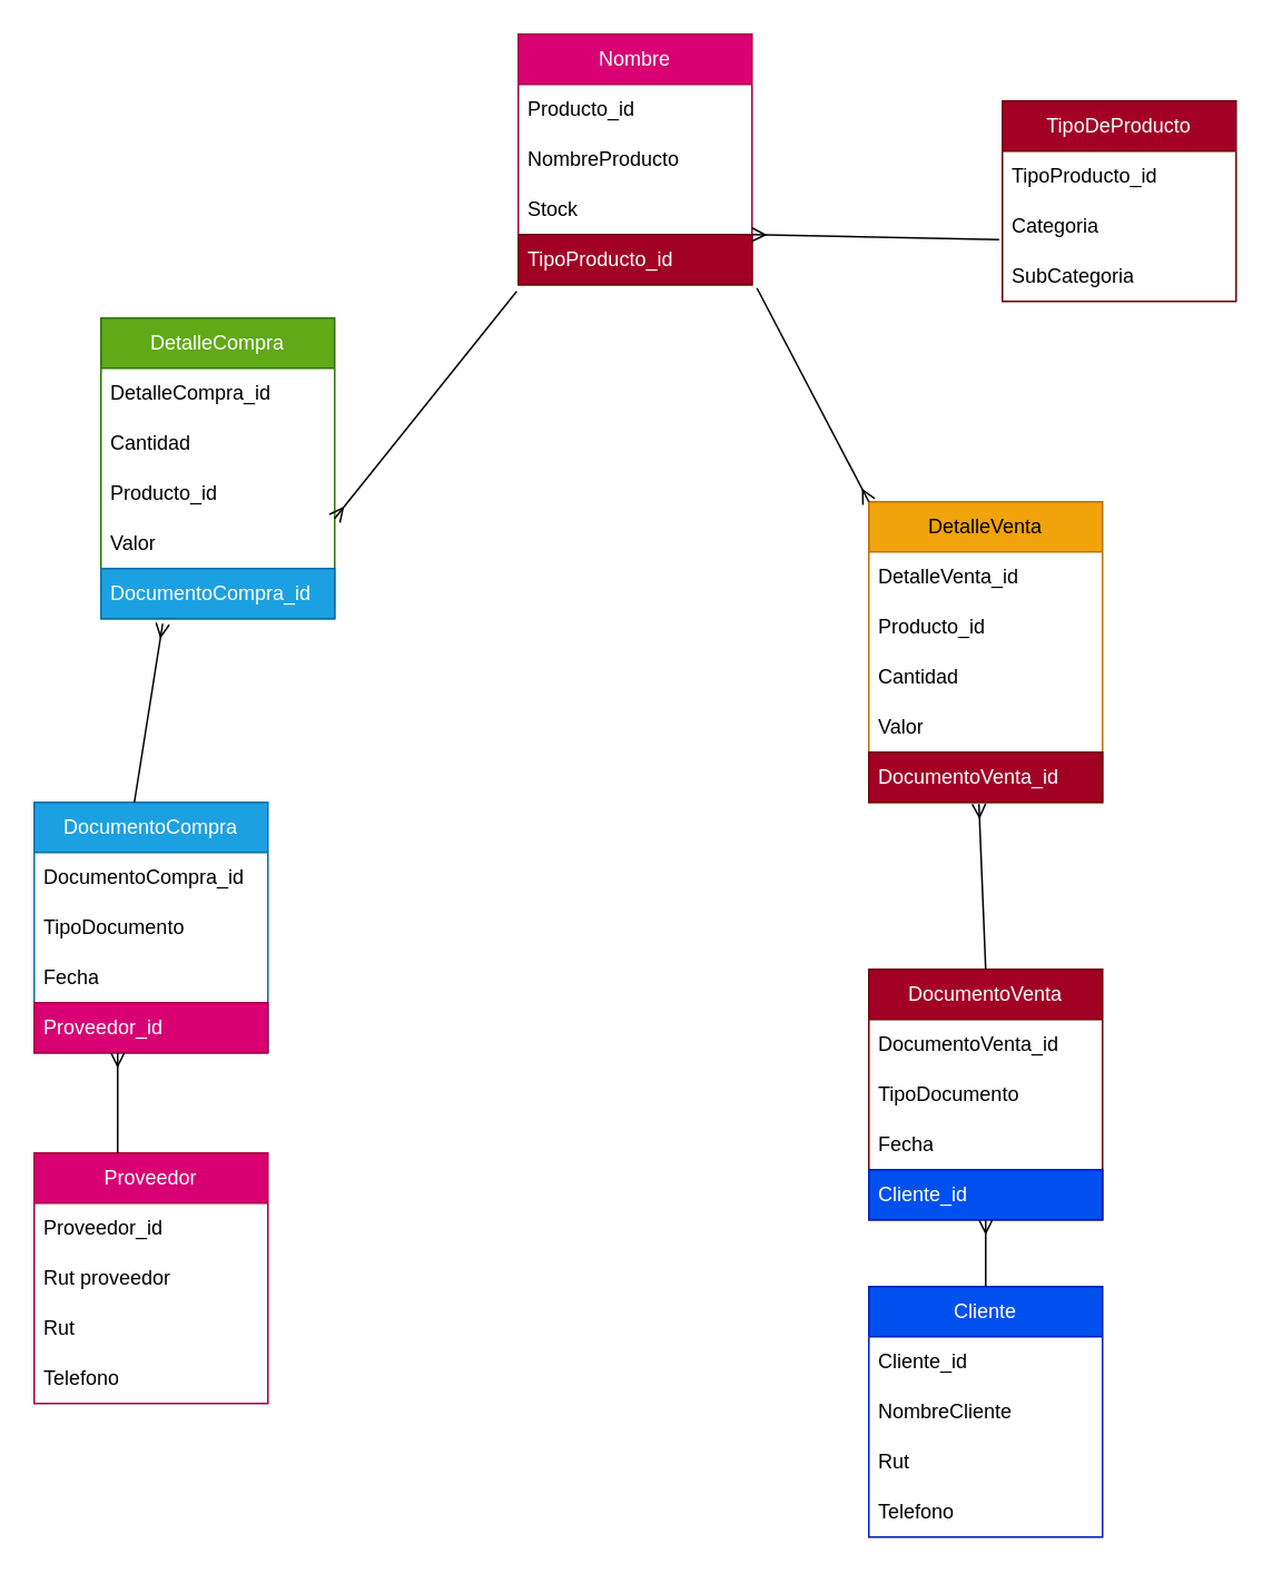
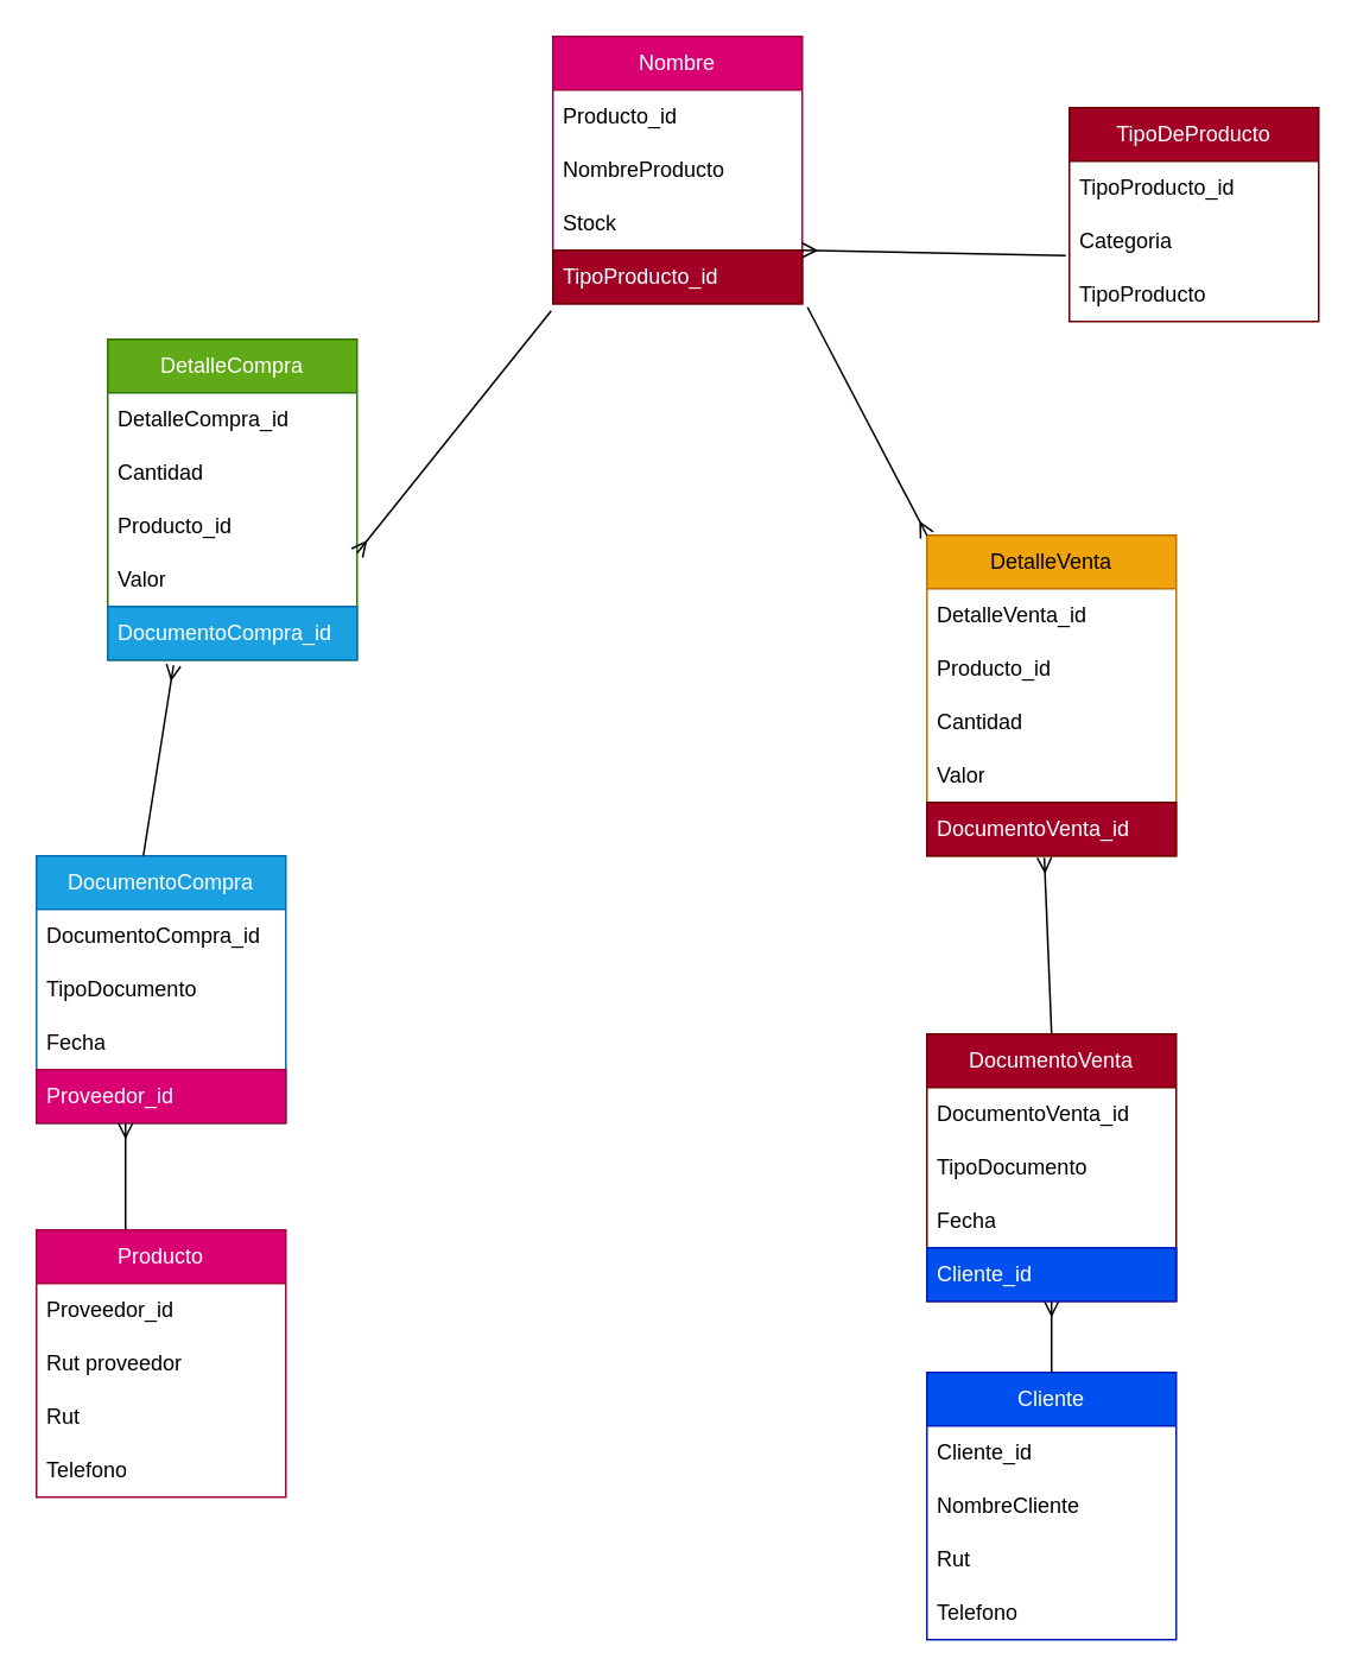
  <mxCell id="0" />
  <mxCell id="1" parent="0" />
- <mxCell id="2" value="Proveedor" style="swimlane;fontStyle=0;childLayout=stackLayout;horizontal=1;startSize=30;horizontalStack=0;resizeParent=1;resizeParentMax=0;resizeLast=0;collapsible=1;marginBottom=0;whiteSpace=wrap;html=1;fillColor=#d80073;fontColor=#ffffff;strokeColor=#A50040;" parent="1" vertex="1"><mxGeometry x="20" y="690" width="140" height="150" as="geometry" /></mxCell>
+ <mxCell id="2" value="Producto" style="swimlane;fontStyle=0;childLayout=stackLayout;horizontal=1;startSize=30;horizontalStack=0;resizeParent=1;resizeParentMax=0;resizeLast=0;collapsible=1;marginBottom=0;whiteSpace=wrap;html=1;fillColor=#d80073;fontColor=#ffffff;strokeColor=#A50040;" parent="1" vertex="1"><mxGeometry x="20" y="690" width="140" height="150" as="geometry" /></mxCell>
  <mxCell id="3" value="Proveedor_id" style="text;strokeColor=none;fillColor=none;align=left;verticalAlign=middle;spacingLeft=4;spacingRight=4;overflow=hidden;points=[[0,0.5],[1,0.5]];portConstraint=eastwest;rotatable=0;whiteSpace=wrap;html=1;" parent="2" vertex="1"><mxGeometry y="30" width="140" height="30" as="geometry" /></mxCell>
  <mxCell id="4" value="Rut proveedor" style="text;strokeColor=none;fillColor=none;align=left;verticalAlign=middle;spacingLeft=4;spacingRight=4;overflow=hidden;points=[[0,0.5],[1,0.5]];portConstraint=eastwest;rotatable=0;whiteSpace=wrap;html=1;" parent="2" vertex="1"><mxGeometry y="60" width="140" height="30" as="geometry" /></mxCell>
  <mxCell id="5" value="Rut" style="text;strokeColor=none;fillColor=none;align=left;verticalAlign=middle;spacingLeft=4;spacingRight=4;overflow=hidden;points=[[0,0.5],[1,0.5]];portConstraint=eastwest;rotatable=0;whiteSpace=wrap;html=1;" parent="2" vertex="1"><mxGeometry y="90" width="140" height="30" as="geometry" /></mxCell>
  <mxCell id="6" value="Telefono" style="text;strokeColor=none;fillColor=none;align=left;verticalAlign=middle;spacingLeft=4;spacingRight=4;overflow=hidden;points=[[0,0.5],[1,0.5]];portConstraint=eastwest;rotatable=0;whiteSpace=wrap;html=1;" parent="2" vertex="1"><mxGeometry y="120" width="140" height="30" as="geometry" /></mxCell>
  <mxCell id="7" value="Nombre" style="swimlane;fontStyle=0;childLayout=stackLayout;horizontal=1;startSize=30;horizontalStack=0;resizeParent=1;resizeParentMax=0;resizeLast=0;collapsible=1;marginBottom=0;whiteSpace=wrap;html=1;fillColor=#d80073;fontColor=#ffffff;strokeColor=#A50040;" parent="1" vertex="1"><mxGeometry x="310" y="20" width="140" height="150" as="geometry" /></mxCell>
  <mxCell id="8" value="Producto_id" style="text;strokeColor=none;fillColor=none;align=left;verticalAlign=middle;spacingLeft=4;spacingRight=4;overflow=hidden;points=[[0,0.5],[1,0.5]];portConstraint=eastwest;rotatable=0;whiteSpace=wrap;html=1;" parent="7" vertex="1"><mxGeometry y="30" width="140" height="30" as="geometry" /></mxCell>
  <mxCell id="9" value="NombreProducto" style="text;strokeColor=none;fillColor=none;align=left;verticalAlign=middle;spacingLeft=4;spacingRight=4;overflow=hidden;points=[[0,0.5],[1,0.5]];portConstraint=eastwest;rotatable=0;whiteSpace=wrap;html=1;" parent="7" vertex="1"><mxGeometry y="60" width="140" height="30" as="geometry" /></mxCell>
  <mxCell id="10" value="Stock" style="text;strokeColor=none;fillColor=none;align=left;verticalAlign=middle;spacingLeft=4;spacingRight=4;overflow=hidden;points=[[0,0.5],[1,0.5]];portConstraint=eastwest;rotatable=0;whiteSpace=wrap;html=1;" parent="7" vertex="1"><mxGeometry y="90" width="140" height="30" as="geometry" /></mxCell>
  <mxCell id="11" value="TipoProducto_id" style="text;strokeColor=#6F0000;fillColor=#a20025;align=left;verticalAlign=middle;spacingLeft=4;spacingRight=4;overflow=hidden;points=[[0,0.5],[1,0.5]];portConstraint=eastwest;rotatable=0;whiteSpace=wrap;html=1;fontColor=#ffffff;" parent="7" vertex="1"><mxGeometry y="120" width="140" height="30" as="geometry" /></mxCell>
  <mxCell id="12" value="TipoDeProducto" style="swimlane;fontStyle=0;childLayout=stackLayout;horizontal=1;startSize=30;horizontalStack=0;resizeParent=1;resizeParentMax=0;resizeLast=0;collapsible=1;marginBottom=0;whiteSpace=wrap;html=1;fillColor=#a20025;fontColor=#ffffff;strokeColor=#6F0000;" parent="1" vertex="1"><mxGeometry x="600" y="60" width="140" height="120" as="geometry" /></mxCell>
  <mxCell id="13" value="TipoProducto_id" style="text;strokeColor=none;fillColor=none;align=left;verticalAlign=middle;spacingLeft=4;spacingRight=4;overflow=hidden;points=[[0,0.5],[1,0.5]];portConstraint=eastwest;rotatable=0;whiteSpace=wrap;html=1;" parent="12" vertex="1"><mxGeometry y="30" width="140" height="30" as="geometry" /></mxCell>
  <mxCell id="14" value="Categoria" style="text;strokeColor=none;fillColor=none;align=left;verticalAlign=middle;spacingLeft=4;spacingRight=4;overflow=hidden;points=[[0,0.5],[1,0.5]];portConstraint=eastwest;rotatable=0;whiteSpace=wrap;html=1;" parent="12" vertex="1"><mxGeometry y="60" width="140" height="30" as="geometry" /></mxCell>
- <mxCell id="15" value="SubCategoria" style="text;strokeColor=none;fillColor=none;align=left;verticalAlign=middle;spacingLeft=4;spacingRight=4;overflow=hidden;points=[[0,0.5],[1,0.5]];portConstraint=eastwest;rotatable=0;whiteSpace=wrap;html=1;" parent="12" vertex="1"><mxGeometry y="90" width="140" height="30" as="geometry" /></mxCell>
+ <mxCell id="15" value="TipoProducto" style="text;strokeColor=none;fillColor=none;align=left;verticalAlign=middle;spacingLeft=4;spacingRight=4;overflow=hidden;points=[[0,0.5],[1,0.5]];portConstraint=eastwest;rotatable=0;whiteSpace=wrap;html=1;" parent="12" vertex="1"><mxGeometry y="90" width="140" height="30" as="geometry" /></mxCell>
  <mxCell id="16" value="Cliente" style="swimlane;fontStyle=0;childLayout=stackLayout;horizontal=1;startSize=30;horizontalStack=0;resizeParent=1;resizeParentMax=0;resizeLast=0;collapsible=1;marginBottom=0;whiteSpace=wrap;html=1;fillColor=#0050ef;fontColor=#ffffff;strokeColor=#001DBC;" parent="1" vertex="1"><mxGeometry x="520" y="770" width="140" height="150" as="geometry" /></mxCell>
  <mxCell id="17" value="Cliente_id" style="text;strokeColor=none;fillColor=none;align=left;verticalAlign=middle;spacingLeft=4;spacingRight=4;overflow=hidden;points=[[0,0.5],[1,0.5]];portConstraint=eastwest;rotatable=0;whiteSpace=wrap;html=1;" parent="16" vertex="1"><mxGeometry y="30" width="140" height="30" as="geometry" /></mxCell>
  <mxCell id="18" value="NombreCliente" style="text;strokeColor=none;fillColor=none;align=left;verticalAlign=middle;spacingLeft=4;spacingRight=4;overflow=hidden;points=[[0,0.5],[1,0.5]];portConstraint=eastwest;rotatable=0;whiteSpace=wrap;html=1;" parent="16" vertex="1"><mxGeometry y="60" width="140" height="30" as="geometry" /></mxCell>
  <mxCell id="19" value="Rut" style="text;strokeColor=none;fillColor=none;align=left;verticalAlign=middle;spacingLeft=4;spacingRight=4;overflow=hidden;points=[[0,0.5],[1,0.5]];portConstraint=eastwest;rotatable=0;whiteSpace=wrap;html=1;" parent="16" vertex="1"><mxGeometry y="90" width="140" height="30" as="geometry" /></mxCell>
  <mxCell id="20" value="Telefono" style="text;strokeColor=none;fillColor=none;align=left;verticalAlign=middle;spacingLeft=4;spacingRight=4;overflow=hidden;points=[[0,0.5],[1,0.5]];portConstraint=eastwest;rotatable=0;whiteSpace=wrap;html=1;" parent="16" vertex="1"><mxGeometry y="120" width="140" height="30" as="geometry" /></mxCell>
  <mxCell id="21" value="DetalleVenta" style="swimlane;fontStyle=0;childLayout=stackLayout;horizontal=1;startSize=30;horizontalStack=0;resizeParent=1;resizeParentMax=0;resizeLast=0;collapsible=1;marginBottom=0;whiteSpace=wrap;html=1;fillColor=#f0a30a;fontColor=#000000;strokeColor=#BD7000;" parent="1" vertex="1"><mxGeometry x="520" y="300" width="140" height="180" as="geometry" /></mxCell>
  <mxCell id="22" value="DetalleVenta_id" style="text;strokeColor=none;fillColor=none;align=left;verticalAlign=middle;spacingLeft=4;spacingRight=4;overflow=hidden;points=[[0,0.5],[1,0.5]];portConstraint=eastwest;rotatable=0;whiteSpace=wrap;html=1;" parent="21" vertex="1"><mxGeometry y="30" width="140" height="30" as="geometry" /></mxCell>
  <mxCell id="23" value="Producto_id" style="text;strokeColor=none;fillColor=none;align=left;verticalAlign=middle;spacingLeft=4;spacingRight=4;overflow=hidden;points=[[0,0.5],[1,0.5]];portConstraint=eastwest;rotatable=0;whiteSpace=wrap;html=1;" parent="21" vertex="1"><mxGeometry y="60" width="140" height="30" as="geometry" /></mxCell>
  <mxCell id="24" value="Cantidad" style="text;strokeColor=none;fillColor=none;align=left;verticalAlign=middle;spacingLeft=4;spacingRight=4;overflow=hidden;points=[[0,0.5],[1,0.5]];portConstraint=eastwest;rotatable=0;whiteSpace=wrap;html=1;" parent="21" vertex="1"><mxGeometry y="90" width="140" height="30" as="geometry" /></mxCell>
  <mxCell id="25" value="Valor" style="text;strokeColor=none;fillColor=none;align=left;verticalAlign=middle;spacingLeft=4;spacingRight=4;overflow=hidden;points=[[0,0.5],[1,0.5]];portConstraint=eastwest;rotatable=0;whiteSpace=wrap;html=1;" parent="21" vertex="1"><mxGeometry y="120" width="140" height="30" as="geometry" /></mxCell>
  <mxCell id="26" value="DocumentoVenta_id" style="text;strokeColor=#6F0000;fillColor=#a20025;align=left;verticalAlign=middle;spacingLeft=4;spacingRight=4;overflow=hidden;points=[[0,0.5],[1,0.5]];portConstraint=eastwest;rotatable=0;whiteSpace=wrap;html=1;fontColor=#ffffff;" parent="21" vertex="1"><mxGeometry y="150" width="140" height="30" as="geometry" /></mxCell>
  <mxCell id="27" value="DetalleCompra" style="swimlane;fontStyle=0;childLayout=stackLayout;horizontal=1;startSize=30;horizontalStack=0;resizeParent=1;resizeParentMax=0;resizeLast=0;collapsible=1;marginBottom=0;whiteSpace=wrap;html=1;fillColor=#60a917;fontColor=#ffffff;strokeColor=#2D7600;" parent="1" vertex="1"><mxGeometry x="60" y="190" width="140" height="180" as="geometry" /></mxCell>
  <mxCell id="28" value="DetalleCompra_id" style="text;strokeColor=none;fillColor=none;align=left;verticalAlign=middle;spacingLeft=4;spacingRight=4;overflow=hidden;points=[[0,0.5],[1,0.5]];portConstraint=eastwest;rotatable=0;whiteSpace=wrap;html=1;" parent="27" vertex="1"><mxGeometry y="30" width="140" height="30" as="geometry" /></mxCell>
  <mxCell id="29" value="Cantidad" style="text;strokeColor=none;fillColor=none;align=left;verticalAlign=middle;spacingLeft=4;spacingRight=4;overflow=hidden;points=[[0,0.5],[1,0.5]];portConstraint=eastwest;rotatable=0;whiteSpace=wrap;html=1;" parent="27" vertex="1"><mxGeometry y="60" width="140" height="30" as="geometry" /></mxCell>
  <mxCell id="30" value="Producto_id" style="text;strokeColor=none;fillColor=none;align=left;verticalAlign=middle;spacingLeft=4;spacingRight=4;overflow=hidden;points=[[0,0.5],[1,0.5]];portConstraint=eastwest;rotatable=0;whiteSpace=wrap;html=1;" parent="27" vertex="1"><mxGeometry y="90" width="140" height="30" as="geometry" /></mxCell>
  <mxCell id="31" value="Valor" style="text;strokeColor=none;fillColor=none;align=left;verticalAlign=middle;spacingLeft=4;spacingRight=4;overflow=hidden;points=[[0,0.5],[1,0.5]];portConstraint=eastwest;rotatable=0;whiteSpace=wrap;html=1;" parent="27" vertex="1"><mxGeometry y="120" width="140" height="30" as="geometry" /></mxCell>
  <mxCell id="32" value="DocumentoCompra_id" style="text;strokeColor=#006EAF;fillColor=#1ba1e2;align=left;verticalAlign=middle;spacingLeft=4;spacingRight=4;overflow=hidden;points=[[0,0.5],[1,0.5]];portConstraint=eastwest;rotatable=0;whiteSpace=wrap;html=1;fontColor=#ffffff;" parent="27" vertex="1"><mxGeometry y="150" width="140" height="30" as="geometry" /></mxCell>
  <mxCell id="33" value="" style="endArrow=none;html=1;rounded=0;entryX=-0.014;entryY=0.767;entryDx=0;entryDy=0;entryPerimeter=0;startArrow=ERmany;startFill=0;" parent="1" target="14" edge="1"><mxGeometry width="50" height="50" relative="1" as="geometry"><mxPoint x="450" y="140" as="sourcePoint" /><mxPoint x="500" y="90" as="targetPoint" /></mxGeometry></mxCell>
  <mxCell id="34" value="" style="endArrow=none;html=1;rounded=0;entryX=-0.007;entryY=1.133;entryDx=0;entryDy=0;entryPerimeter=0;startArrow=ERmany;startFill=0;" parent="1" target="11" edge="1"><mxGeometry width="50" height="50" relative="1" as="geometry"><mxPoint x="200" y="310" as="sourcePoint" /><mxPoint x="310" y="259.01" as="targetPoint" /></mxGeometry></mxCell>
  <mxCell id="35" value="" style="endArrow=ERmany;html=1;rounded=0;exitX=1.021;exitY=1.067;exitDx=0;exitDy=0;exitPerimeter=0;entryX=0;entryY=0;entryDx=0;entryDy=0;endFill=0;" parent="1" source="11" target="21" edge="1"><mxGeometry width="50" height="50" relative="1" as="geometry"><mxPoint x="447.06" y="260.99" as="sourcePoint" /><mxPoint x="500" y="260" as="targetPoint" /></mxGeometry></mxCell>
  <mxCell id="36" value="" style="endArrow=ERmany;html=1;rounded=0;entryX=0.5;entryY=1;entryDx=0;entryDy=0;endFill=0;exitX=0.5;exitY=0;exitDx=0;exitDy=0;entryPerimeter=0;" parent="1" source="16" target="41" edge="1"><mxGeometry width="50" height="50" relative="1" as="geometry"><mxPoint x="390" y="470" as="sourcePoint" /><mxPoint x="440" y="420" as="targetPoint" /></mxGeometry></mxCell>
  <mxCell id="37" value="DocumentoVenta" style="swimlane;fontStyle=0;childLayout=stackLayout;horizontal=1;startSize=30;horizontalStack=0;resizeParent=1;resizeParentMax=0;resizeLast=0;collapsible=1;marginBottom=0;whiteSpace=wrap;html=1;fillColor=#a20025;fontColor=#ffffff;strokeColor=#6F0000;" parent="1" vertex="1"><mxGeometry x="520" y="580" width="140" height="150" as="geometry" /></mxCell>
  <mxCell id="38" value="DocumentoVenta_id" style="text;strokeColor=none;fillColor=none;align=left;verticalAlign=middle;spacingLeft=4;spacingRight=4;overflow=hidden;points=[[0,0.5],[1,0.5]];portConstraint=eastwest;rotatable=0;whiteSpace=wrap;html=1;" parent="37" vertex="1"><mxGeometry y="30" width="140" height="30" as="geometry" /></mxCell>
  <mxCell id="39" value="TipoDocumento" style="text;strokeColor=none;fillColor=none;align=left;verticalAlign=middle;spacingLeft=4;spacingRight=4;overflow=hidden;points=[[0,0.5],[1,0.5]];portConstraint=eastwest;rotatable=0;whiteSpace=wrap;html=1;" parent="37" vertex="1"><mxGeometry y="60" width="140" height="30" as="geometry" /></mxCell>
  <mxCell id="40" value="Fecha" style="text;strokeColor=none;fillColor=none;align=left;verticalAlign=middle;spacingLeft=4;spacingRight=4;overflow=hidden;points=[[0,0.5],[1,0.5]];portConstraint=eastwest;rotatable=0;whiteSpace=wrap;html=1;" parent="37" vertex="1"><mxGeometry y="90" width="140" height="30" as="geometry" /></mxCell>
  <mxCell id="41" value="Cliente_id" style="text;strokeColor=#001DBC;fillColor=#0050ef;align=left;verticalAlign=middle;spacingLeft=4;spacingRight=4;overflow=hidden;points=[[0,0.5],[1,0.5]];portConstraint=eastwest;rotatable=0;whiteSpace=wrap;html=1;fontColor=#ffffff;" parent="37" vertex="1"><mxGeometry y="120" width="140" height="30" as="geometry" /></mxCell>
  <mxCell id="42" value="" style="endArrow=ERmany;html=1;rounded=0;exitX=0.5;exitY=0;exitDx=0;exitDy=0;endFill=0;entryX=0.471;entryY=1.033;entryDx=0;entryDy=0;entryPerimeter=0;" parent="1" source="37" target="26" edge="1"><mxGeometry width="50" height="50" relative="1" as="geometry"><mxPoint x="570" y="500" as="sourcePoint" /><mxPoint x="587.06" y="510.99" as="targetPoint" /></mxGeometry></mxCell>
  <mxCell id="43" value="DocumentoCompra" style="swimlane;fontStyle=0;childLayout=stackLayout;horizontal=1;startSize=30;horizontalStack=0;resizeParent=1;resizeParentMax=0;resizeLast=0;collapsible=1;marginBottom=0;whiteSpace=wrap;html=1;fillColor=#1ba1e2;strokeColor=#006EAF;fontColor=#ffffff;" parent="1" vertex="1"><mxGeometry x="20" y="480" width="140" height="150" as="geometry" /></mxCell>
  <mxCell id="44" value="DocumentoCompra_id" style="text;strokeColor=none;fillColor=none;align=left;verticalAlign=middle;spacingLeft=4;spacingRight=4;overflow=hidden;points=[[0,0.5],[1,0.5]];portConstraint=eastwest;rotatable=0;whiteSpace=wrap;html=1;" parent="43" vertex="1"><mxGeometry y="30" width="140" height="30" as="geometry" /></mxCell>
  <mxCell id="45" value="TipoDocumento" style="text;strokeColor=none;fillColor=none;align=left;verticalAlign=middle;spacingLeft=4;spacingRight=4;overflow=hidden;points=[[0,0.5],[1,0.5]];portConstraint=eastwest;rotatable=0;whiteSpace=wrap;html=1;" parent="43" vertex="1"><mxGeometry y="60" width="140" height="30" as="geometry" /></mxCell>
  <mxCell id="46" value="Fecha" style="text;strokeColor=none;fillColor=none;align=left;verticalAlign=middle;spacingLeft=4;spacingRight=4;overflow=hidden;points=[[0,0.5],[1,0.5]];portConstraint=eastwest;rotatable=0;whiteSpace=wrap;html=1;" parent="43" vertex="1"><mxGeometry y="90" width="140" height="30" as="geometry" /></mxCell>
  <mxCell id="47" value="Proveedor_id" style="text;strokeColor=#A50040;fillColor=#d80073;align=left;verticalAlign=middle;spacingLeft=4;spacingRight=4;overflow=hidden;points=[[0,0.5],[1,0.5]];portConstraint=eastwest;rotatable=0;whiteSpace=wrap;html=1;fontColor=#ffffff;" parent="43" vertex="1"><mxGeometry y="120" width="140" height="30" as="geometry" /></mxCell>
  <mxCell id="48" value="" style="endArrow=ERmany;html=1;rounded=0;endFill=0;entryX=0.264;entryY=1.1;entryDx=0;entryDy=0;entryPerimeter=0;" parent="1" target="32" edge="1"><mxGeometry width="50" height="50" relative="1" as="geometry"><mxPoint x="80" y="480" as="sourcePoint" /><mxPoint x="100" y="400" as="targetPoint" /></mxGeometry></mxCell>
  <mxCell id="49" value="" style="endArrow=ERmany;html=1;rounded=0;entryX=0.357;entryY=1;entryDx=0;entryDy=0;entryPerimeter=0;endFill=0;" parent="1" target="47" edge="1"><mxGeometry width="50" height="50" relative="1" as="geometry"><mxPoint x="70" y="690" as="sourcePoint" /><mxPoint x="120" y="640" as="targetPoint" /></mxGeometry></mxCell>
